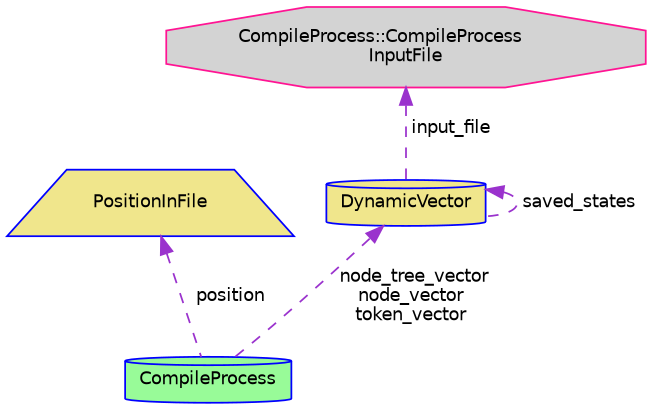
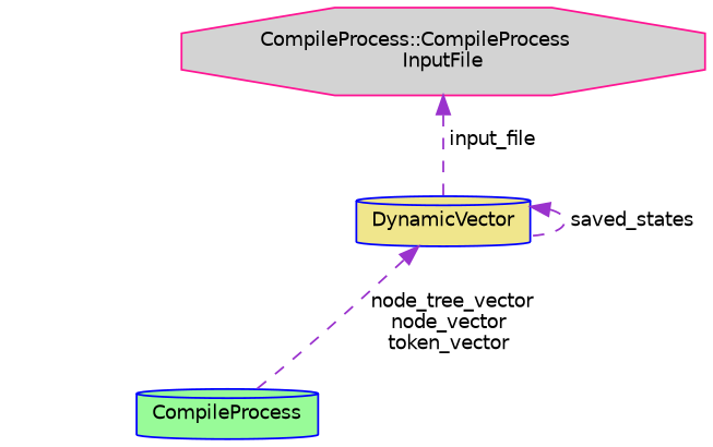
  digraph {
    node [color=blue fillcolor=khaki fontname=Helvetica fontsize=10 shape=cylinder style=filled]
    edge [color=darkorchid3 dir=back fontname=Helvetica fontsize=10 labelfontname=Helvetica labelfontsize=10 style=dashed]
    n1 [fillcolor=palegreen fontcolor=black height=0.2 label=CompileProcess width=0.4]
-   n2 [height=0.2 label=PositionInFile shape=trapezium width=0.4]
    n3 [height=0.2 label=DynamicVector width=0.4]
    n4 [color=deeppink fillcolor=lightgrey height=0.2 label="CompileProcess::CompileProcess\lInputFile" shape=octagon width=0.4]
-   n2 -> n1 [label=" position"]
    n3 -> n1 [label=" node_tree_vector\nnode_vector\ntoken_vector"]
    n3 -> n3 [label=" saved_states"]
    n4 -> n3 [label=" input_file"]
  }
